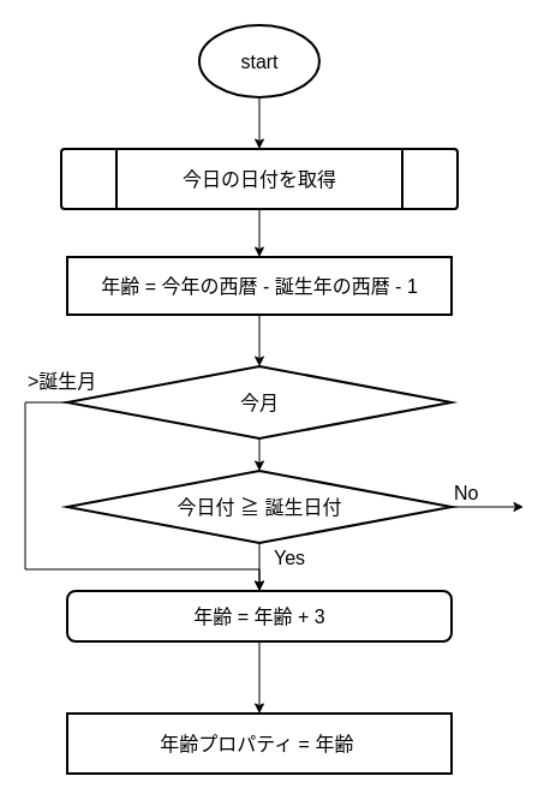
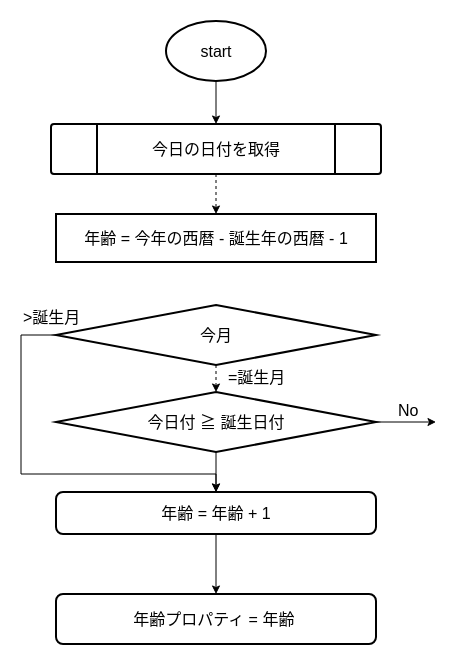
  <mxCell id="0" />
  <mxCell id="1" parent="0" />
- <mxCell id="2" value="" style="edgeStyle=orthogonalEdgeStyle;rounded=0;orthogonalLoop=1;jettySize=auto;html=1;fontSize=16;fontColor=#000000;entryX=0.5;entryY=0;entryDx=0;entryDy=0;entryPerimeter=0;" edge="1" parent="1" source="3" target="5"><mxGeometry relative="1" as="geometry"><mxPoint x="215.5" y="341.5" as="targetPoint" /></mxGeometry></mxCell>
  <mxCell id="3" value="年齢 = 今年の西暦 - 誕生年の西暦 - 1" style="whiteSpace=wrap;html=1;absoluteArcSize=1;arcSize=14;strokeWidth=2;labelBackgroundColor=none;fontSize=16;fontColor=#000000;fillColor=none;rounded=0;" vertex="1" parent="1"><mxGeometry x="55.5" y="213.5" width="320" height="48" as="geometry" /></mxCell>
  <mxCell id="4" style="edgeStyle=orthogonalEdgeStyle;rounded=0;orthogonalLoop=1;jettySize=auto;html=1;exitX=0;exitY=0.5;exitDx=0;exitDy=0;exitPerimeter=0;entryX=0.5;entryY=0;entryDx=0;entryDy=0;fontSize=16;fontColor=#000000;" edge="1" parent="1" source="5" target="9"><mxGeometry relative="1" as="geometry"><Array as="points"><mxPoint x="20.5" y="334.5" /><mxPoint x="20.5" y="473.5" /><mxPoint x="215.5" y="473.5" /></Array></mxGeometry></mxCell>
  <mxCell id="5" value="今月" style="strokeWidth=2;html=1;shape=mxgraph.flowchart.decision;whiteSpace=wrap;labelBackgroundColor=none;fillColor=none;fontSize=16;fontColor=#000000;" vertex="1" parent="1"><mxGeometry x="55.5" y="304.5" width="320" height="60" as="geometry" /></mxCell>
  <mxCell id="6" style="edgeStyle=orthogonalEdgeStyle;rounded=0;orthogonalLoop=1;jettySize=auto;html=1;exitX=1;exitY=0.5;exitDx=0;exitDy=0;exitPerimeter=0;fontSize=16;fontColor=#000000;" edge="1" parent="1" source="7"><mxGeometry relative="1" as="geometry"><mxPoint x="435.5" y="421.5" as="targetPoint" /></mxGeometry></mxCell>
  <mxCell id="7" value="今日付 ≧ 誕生日付" style="strokeWidth=2;html=1;shape=mxgraph.flowchart.decision;whiteSpace=wrap;labelBackgroundColor=none;fillColor=none;fontSize=16;fontColor=#000000;" vertex="1" parent="1"><mxGeometry x="55.5" y="391.5" width="320" height="60" as="geometry" /></mxCell>
- <mxCell id="8" value="" style="endArrow=classic;html=1;fontSize=16;fontColor=#000000;exitX=0.5;exitY=1;exitDx=0;exitDy=0;exitPerimeter=0;entryX=0.5;entryY=0;entryDx=0;entryDy=0;entryPerimeter=0;" edge="1" parent="1" source="5" target="7"><mxGeometry width="50" height="50" relative="1" as="geometry"><mxPoint x="-154.5" y="311.5" as="sourcePoint" /><mxPoint x="-104.5" y="261.5" as="targetPoint" /></mxGeometry></mxCell>
- <mxCell id="9" value="年齢 = 年齢 + 3" style="rounded=1;whiteSpace=wrap;html=1;absoluteArcSize=1;arcSize=14;strokeWidth=2;labelBackgroundColor=none;fontSize=16;fontColor=#000000;fillColor=none;" vertex="1" parent="1"><mxGeometry x="55.5" y="491.5" width="320" height="42" as="geometry" /></mxCell>
+ <mxCell id="8" value="" style="endArrow=classic;html=1;fontSize=16;fontColor=#000000;exitX=0.5;exitY=1;exitDx=0;exitDy=0;exitPerimeter=0;entryX=0.5;entryY=0;entryDx=0;entryDy=0;entryPerimeter=0;dashed=1;" edge="1" parent="1" source="5" target="7"><mxGeometry width="50" height="50" relative="1" as="geometry"><mxPoint x="-154.5" y="311.5" as="sourcePoint" /><mxPoint x="-104.5" y="261.5" as="targetPoint" /></mxGeometry></mxCell>
+ <mxCell id="9" value="年齢 = 年齢 + 1" style="rounded=1;whiteSpace=wrap;html=1;absoluteArcSize=1;arcSize=14;strokeWidth=2;labelBackgroundColor=none;fontSize=16;fontColor=#000000;fillColor=none;" vertex="1" parent="1"><mxGeometry x="55.5" y="491.5" width="320" height="42" as="geometry" /></mxCell>
  <mxCell id="10" value="" style="endArrow=classic;html=1;fontSize=16;fontColor=#000000;exitX=0.5;exitY=1;exitDx=0;exitDy=0;exitPerimeter=0;entryX=0.5;entryY=0;entryDx=0;entryDy=0;" edge="1" parent="1" source="7" target="9"><mxGeometry width="50" height="50" relative="1" as="geometry"><mxPoint x="225.5" y="374.5" as="sourcePoint" /><mxPoint x="225.5" y="401.5" as="targetPoint" /></mxGeometry></mxCell>
- <mxCell id="12" value="Yes" style="text;html=1;resizable=0;points=[];autosize=1;align=left;verticalAlign=top;spacingTop=-4;fontSize=16;fontColor=#000000;" vertex="1" parent="1"><mxGeometry x="225.5" y="451.5" width="40" height="20" as="geometry" /></mxCell>
- <mxCell id="13" value="" style="edgeStyle=orthogonalEdgeStyle;rounded=0;orthogonalLoop=1;jettySize=auto;html=1;fontSize=16;fontColor=#000000;entryX=0.5;entryY=0;entryDx=0;entryDy=0;exitX=0.5;exitY=1;exitDx=0;exitDy=0;" edge="1" parent="1" source="20" target="3"><mxGeometry relative="1" as="geometry"><mxPoint x="215.786" y="141.5" as="sourcePoint" /><mxPoint x="225.5" y="314.5" as="targetPoint" /></mxGeometry></mxCell>
- <mxCell id="14" value="年齢プロパティ = 年齢&amp;nbsp;" style="whiteSpace=wrap;html=1;absoluteArcSize=1;arcSize=14;strokeWidth=2;labelBackgroundColor=none;fontSize=16;fontColor=#000000;fillColor=none;rounded=0;" vertex="1" parent="1"><mxGeometry x="55.5" y="593.5" width="320" height="50" as="geometry" /></mxCell>
+ <mxCell id="11" value="=誕生月" style="text;html=1;resizable=0;points=[];autosize=1;align=left;verticalAlign=top;spacingTop=-4;fontSize=16;fontColor=#000000;" vertex="1" parent="1"><mxGeometry x="225.5" y="364.5" width="70" height="20" as="geometry" /></mxCell>
+ <mxCell id="13" value="" style="edgeStyle=orthogonalEdgeStyle;rounded=0;orthogonalLoop=1;jettySize=auto;html=1;fontSize=16;fontColor=#000000;entryX=0.5;entryY=0;entryDx=0;entryDy=0;exitX=0.5;exitY=1;exitDx=0;exitDy=0;dashed=1;" edge="1" parent="1" source="20" target="3"><mxGeometry relative="1" as="geometry"><mxPoint x="215.786" y="141.5" as="sourcePoint" /><mxPoint x="225.5" y="314.5" as="targetPoint" /></mxGeometry></mxCell>
+ <mxCell id="14" value="年齢プロパティ = 年齢&amp;nbsp;" style="rounded=1;whiteSpace=wrap;html=1;absoluteArcSize=1;arcSize=14;strokeWidth=2;labelBackgroundColor=none;fontSize=16;fontColor=#000000;fillColor=none;" vertex="1" parent="1"><mxGeometry x="55.5" y="593.5" width="320" height="50" as="geometry" /></mxCell>
  <mxCell id="15" value="" style="endArrow=classic;html=1;fontSize=16;fontColor=#000000;exitX=0.5;exitY=1;exitDx=0;exitDy=0;entryX=0.5;entryY=0;entryDx=0;entryDy=0;" edge="1" parent="1" source="9" target="14"><mxGeometry width="50" height="50" relative="1" as="geometry"><mxPoint x="225.5" y="461.5" as="sourcePoint" /><mxPoint x="225.5" y="501.5" as="targetPoint" /></mxGeometry></mxCell>
- <mxCell id="16" value="No" style="text;html=1;resizable=0;points=[];autosize=1;align=left;verticalAlign=top;spacingTop=-4;fontSize=16;fontColor=#000000;" vertex="1" parent="1"><mxGeometry x="375.5" y="398" width="40" height="20" as="geometry" /></mxCell>
+ <mxCell id="16" value="No" style="text;html=1;resizable=0;points=[];autosize=1;align=left;verticalAlign=top;spacingTop=-4;fontSize=16;fontColor=#000000;" vertex="1" parent="1"><mxGeometry x="395.5" y="398" width="40" height="20" as="geometry" /></mxCell>
  <mxCell id="17" style="edgeStyle=orthogonalEdgeStyle;rounded=0;orthogonalLoop=1;jettySize=auto;html=1;exitX=0.5;exitY=1;exitDx=0;exitDy=0;exitPerimeter=0;entryX=0.5;entryY=0;entryDx=0;entryDy=0;fontSize=16;fontColor=#000000;" edge="1" parent="1" source="18" target="20"><mxGeometry relative="1" as="geometry"><mxPoint x="235.786" y="98.5" as="targetPoint" /></mxGeometry></mxCell>
  <mxCell id="18" value="start" style="strokeWidth=2;html=1;shape=mxgraph.flowchart.start_1;whiteSpace=wrap;labelBackgroundColor=none;fillColor=none;fontSize=16;fontColor=#000000;" vertex="1" parent="1"><mxGeometry x="165.5" y="20.5" width="100" height="60" as="geometry" /></mxCell>
  <mxCell id="19" value="&amp;gt;誕生月" style="text;html=1;resizable=0;points=[];autosize=1;align=left;verticalAlign=top;spacingTop=-4;fontSize=16;fontColor=#000000;" vertex="1" parent="1"><mxGeometry x="20.5" y="304.5" width="70" height="20" as="geometry" /></mxCell>
  <mxCell id="20" value="今日の日付を取得" style="verticalLabelPosition=middle;verticalAlign=middle;html=1;strokeWidth=2;shape=process;whiteSpace=wrap;rounded=1;size=0.14;arcSize=6;labelBackgroundColor=none;fillColor=none;fontSize=16;fontColor=#000000;labelPosition=center;align=center;" vertex="1" parent="1"><mxGeometry x="50.5" y="123.5" width="330" height="50" as="geometry" /></mxCell>
